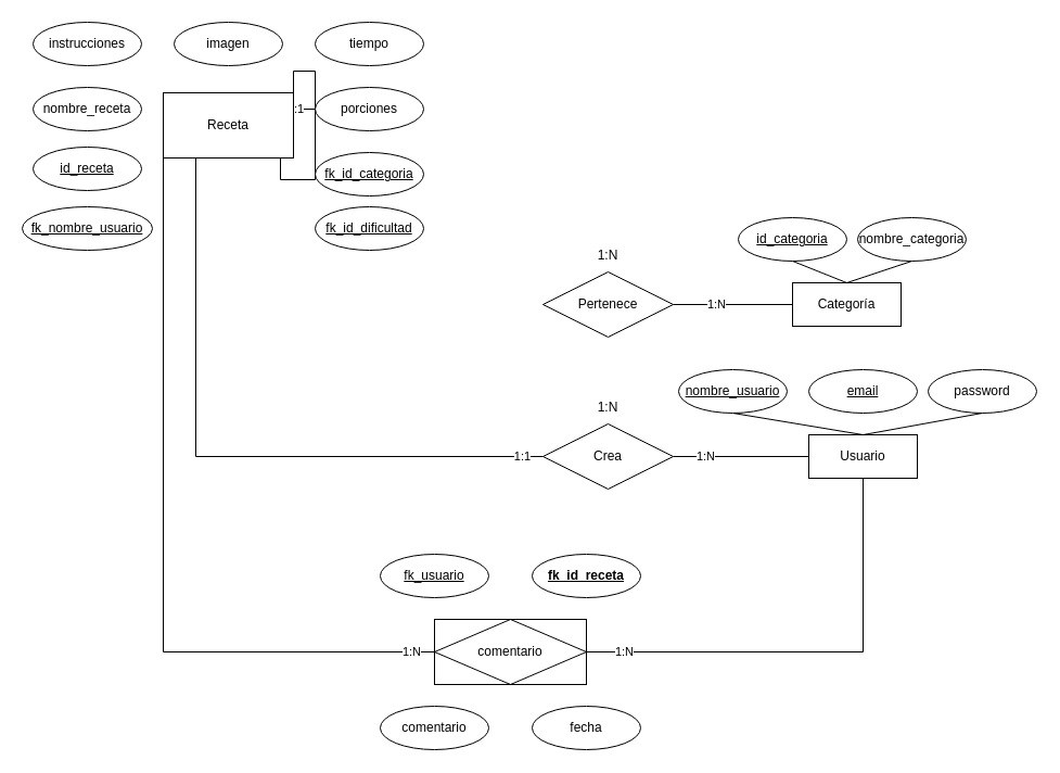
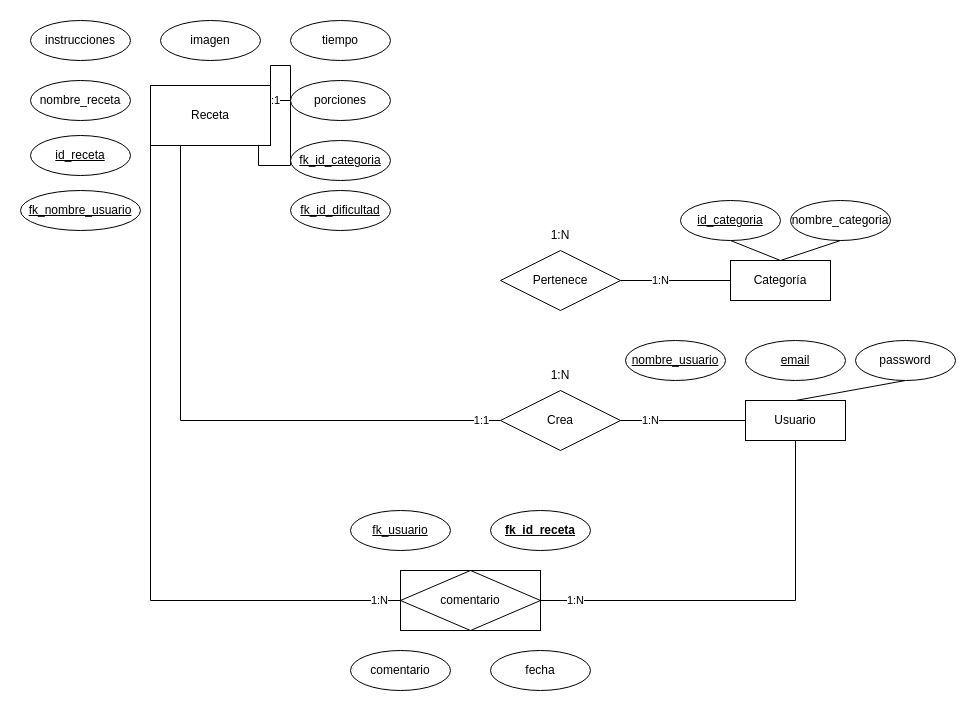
  <mxCell id="0" />
  <mxCell id="1" parent="0" />
  <mxCell id="2" value="1:1" style="edgeStyle=orthogonalEdgeStyle;rounded=0;orthogonalLoop=1;jettySize=auto;html=1;exitX=0.9;exitY=1;exitDx=0;exitDy=0;endArrow=none;endFill=0;exitPerimeter=0;" parent="1" source="3" target="9" edge="1"><mxGeometry x="0.841" relative="1" as="geometry"><mxPoint as="offset" /></mxGeometry></mxCell>
  <mxCell id="3" value="Receta" style="rounded=0;whiteSpace=wrap;html=1;" parent="1" vertex="1"><mxGeometry x="150" y="85" width="120" height="60" as="geometry" /></mxCell>
  <mxCell id="4" value="id_receta" style="ellipse;whiteSpace=wrap;html=1;align=center;fontStyle=4;" parent="1" vertex="1"><mxGeometry x="30" y="135" width="100" height="40" as="geometry" /></mxCell>
  <mxCell id="5" value="nombre_receta" style="ellipse;whiteSpace=wrap;html=1;align=center;" parent="1" vertex="1"><mxGeometry x="30" y="80" width="100" height="40" as="geometry" /></mxCell>
  <mxCell id="6" value="instrucciones" style="ellipse;whiteSpace=wrap;html=1;align=center;" parent="1" vertex="1"><mxGeometry x="30" y="20" width="100" height="40" as="geometry" /></mxCell>
  <mxCell id="7" value="imagen" style="ellipse;whiteSpace=wrap;html=1;align=center;" parent="1" vertex="1"><mxGeometry x="160" y="20" width="100" height="40" as="geometry" /></mxCell>
  <mxCell id="8" value="tiempo" style="ellipse;whiteSpace=wrap;html=1;align=center;" parent="1" vertex="1"><mxGeometry x="290" y="20" width="100" height="40" as="geometry" /></mxCell>
  <mxCell id="9" value="porciones" style="ellipse;whiteSpace=wrap;html=1;align=center;" parent="1" vertex="1"><mxGeometry x="290" y="80" width="100" height="40" as="geometry" /></mxCell>
  <mxCell id="10" value="Categoría" style="whiteSpace=wrap;html=1;align=center;" parent="1" vertex="1"><mxGeometry x="730" y="260" width="100" height="40" as="geometry" /></mxCell>
  <mxCell id="11" style="edgeStyle=none;rounded=0;orthogonalLoop=1;jettySize=auto;html=1;exitX=0.5;exitY=1;exitDx=0;exitDy=0;entryX=0.5;entryY=0;entryDx=0;entryDy=0;endArrow=none;endFill=0;" parent="1" source="12" target="10" edge="1"><mxGeometry relative="1" as="geometry" /></mxCell>
  <mxCell id="12" value="id_categoria" style="ellipse;whiteSpace=wrap;html=1;align=center;fontStyle=4;" parent="1" vertex="1"><mxGeometry x="680" y="200" width="100" height="40" as="geometry" /></mxCell>
  <mxCell id="13" style="edgeStyle=none;rounded=0;orthogonalLoop=1;jettySize=auto;html=1;exitX=0.5;exitY=1;exitDx=0;exitDy=0;endArrow=none;endFill=0;" parent="1" source="14" edge="1"><mxGeometry relative="1" as="geometry"><mxPoint x="780" y="260" as="targetPoint" /></mxGeometry></mxCell>
  <mxCell id="14" value="nombre_categoria" style="ellipse;whiteSpace=wrap;html=1;align=center;" parent="1" vertex="1"><mxGeometry x="790" y="200" width="100" height="40" as="geometry" /></mxCell>
  <mxCell id="15" value="fk_id_categoria" style="ellipse;whiteSpace=wrap;html=1;align=center;fontStyle=4;" parent="1" vertex="1"><mxGeometry x="290" y="140" width="100" height="40" as="geometry" /></mxCell>
  <mxCell id="16" value="1:N" style="edgeStyle=orthogonalEdgeStyle;rounded=0;orthogonalLoop=1;jettySize=auto;html=1;exitX=1;exitY=0.5;exitDx=0;exitDy=0;entryX=0;entryY=0.5;entryDx=0;entryDy=0;endArrow=none;endFill=0;" parent="1" source="17" target="10" edge="1"><mxGeometry x="-0.273" relative="1" as="geometry"><mxPoint as="offset" /></mxGeometry></mxCell>
  <mxCell id="17" value="Pertenece" style="shape=rhombus;perimeter=rhombusPerimeter;whiteSpace=wrap;html=1;align=center;" parent="1" vertex="1"><mxGeometry x="500" y="250" width="120" height="60" as="geometry" /></mxCell>
  <mxCell id="18" value="1:N" style="text;html=1;strokeColor=none;fillColor=none;align=center;verticalAlign=middle;whiteSpace=wrap;rounded=0;" parent="1" vertex="1"><mxGeometry x="530" y="220" width="60" height="30" as="geometry" /></mxCell>
- <mxCell id="19" style="edgeStyle=none;rounded=0;orthogonalLoop=1;jettySize=auto;html=1;exitX=0.5;exitY=0;exitDx=0;exitDy=0;entryX=0.5;entryY=1;entryDx=0;entryDy=0;endArrow=none;endFill=0;" parent="1" source="21" target="22" edge="1"><mxGeometry relative="1" as="geometry" /></mxCell>
  <mxCell id="20" style="edgeStyle=none;rounded=0;orthogonalLoop=1;jettySize=auto;html=1;exitX=0.5;exitY=0;exitDx=0;exitDy=0;entryX=0.5;entryY=1;entryDx=0;entryDy=0;endArrow=none;endFill=0;" parent="1" source="21" target="23" edge="1"><mxGeometry relative="1" as="geometry" /></mxCell>
  <mxCell id="21" value="Usuario" style="whiteSpace=wrap;html=1;align=center;" parent="1" vertex="1"><mxGeometry x="745" y="400" width="100" height="40" as="geometry" /></mxCell>
  <mxCell id="22" value="nombre_usuario" style="ellipse;whiteSpace=wrap;html=1;align=center;fontStyle=4;" parent="1" vertex="1"><mxGeometry x="625" y="340" width="100" height="40" as="geometry" /></mxCell>
  <mxCell id="23" value="password" style="ellipse;whiteSpace=wrap;html=1;align=center;" parent="1" vertex="1"><mxGeometry x="855" y="340" width="100" height="40" as="geometry" /></mxCell>
  <mxCell id="24" value="email" style="ellipse;whiteSpace=wrap;html=1;align=center;fontStyle=4;" parent="1" vertex="1"><mxGeometry x="745" y="340" width="100" height="40" as="geometry" /></mxCell>
  <mxCell id="25" value="1:N" style="edgeStyle=orthogonalEdgeStyle;rounded=0;orthogonalLoop=1;jettySize=auto;html=1;exitX=1;exitY=0.5;exitDx=0;exitDy=0;entryX=0;entryY=0.5;entryDx=0;entryDy=0;endArrow=none;endFill=0;" parent="1" source="27" target="21" edge="1"><mxGeometry x="-0.52" relative="1" as="geometry"><mxPoint as="offset" /></mxGeometry></mxCell>
  <mxCell id="26" value="1:1" style="edgeStyle=orthogonalEdgeStyle;rounded=0;orthogonalLoop=1;jettySize=auto;html=1;exitX=0;exitY=0.5;exitDx=0;exitDy=0;entryX=0.25;entryY=1;entryDx=0;entryDy=0;endArrow=none;endFill=0;" parent="1" source="27" target="3" edge="1"><mxGeometry x="-0.936" relative="1" as="geometry"><mxPoint as="offset" /></mxGeometry></mxCell>
  <mxCell id="27" value="Crea" style="shape=rhombus;perimeter=rhombusPerimeter;whiteSpace=wrap;html=1;align=center;" parent="1" vertex="1"><mxGeometry x="500" y="390" width="120" height="60" as="geometry" /></mxCell>
  <mxCell id="28" value="1:N" style="text;html=1;strokeColor=none;fillColor=none;align=center;verticalAlign=middle;whiteSpace=wrap;rounded=0;" parent="1" vertex="1"><mxGeometry x="530" y="360" width="60" height="30" as="geometry" /></mxCell>
  <mxCell id="29" value="fk_id_dificultad" style="ellipse;whiteSpace=wrap;html=1;align=center;fontStyle=4;" parent="1" vertex="1"><mxGeometry x="290" y="190" width="100" height="40" as="geometry" /></mxCell>
  <mxCell id="30" value="fk_nombre_usuario" style="ellipse;whiteSpace=wrap;html=1;align=center;fontStyle=4;" parent="1" vertex="1"><mxGeometry x="20" y="190" width="120" height="40" as="geometry" /></mxCell>
  <mxCell id="31" value="1:N" style="edgeStyle=orthogonalEdgeStyle;rounded=0;orthogonalLoop=1;jettySize=auto;html=1;exitX=1;exitY=0.5;exitDx=0;exitDy=0;entryX=0.5;entryY=1;entryDx=0;entryDy=0;endArrow=none;endFill=0;" parent="1" source="33" target="21" edge="1"><mxGeometry x="-0.831" relative="1" as="geometry"><mxPoint as="offset" /></mxGeometry></mxCell>
  <mxCell id="32" value="1:N" style="edgeStyle=orthogonalEdgeStyle;rounded=0;orthogonalLoop=1;jettySize=auto;html=1;exitX=0;exitY=0.5;exitDx=0;exitDy=0;entryX=0;entryY=1;entryDx=0;entryDy=0;endArrow=none;endFill=0;" parent="1" source="33" target="3" edge="1"><mxGeometry x="-0.94" relative="1" as="geometry"><mxPoint as="offset" /></mxGeometry></mxCell>
  <mxCell id="33" value="comentario" style="shape=associativeEntity;whiteSpace=wrap;html=1;align=center;" parent="1" vertex="1"><mxGeometry x="400" y="570" width="140" height="60" as="geometry" /></mxCell>
  <mxCell id="34" value="fk_usuario" style="ellipse;whiteSpace=wrap;html=1;align=center;fontStyle=4;" parent="1" vertex="1"><mxGeometry x="350" y="510" width="100" height="40" as="geometry" /></mxCell>
  <mxCell id="35" value="fk_id_receta" style="ellipse;whiteSpace=wrap;html=1;align=center;fontStyle=5;" parent="1" vertex="1"><mxGeometry x="490" y="510" width="100" height="40" as="geometry" /></mxCell>
  <mxCell id="36" value="fecha" style="ellipse;whiteSpace=wrap;html=1;align=center;" parent="1" vertex="1"><mxGeometry x="490" y="650" width="100" height="40" as="geometry" /></mxCell>
  <mxCell id="37" value="comentario" style="ellipse;whiteSpace=wrap;html=1;align=center;" parent="1" vertex="1"><mxGeometry x="350" y="650" width="100" height="40" as="geometry" /></mxCell>
